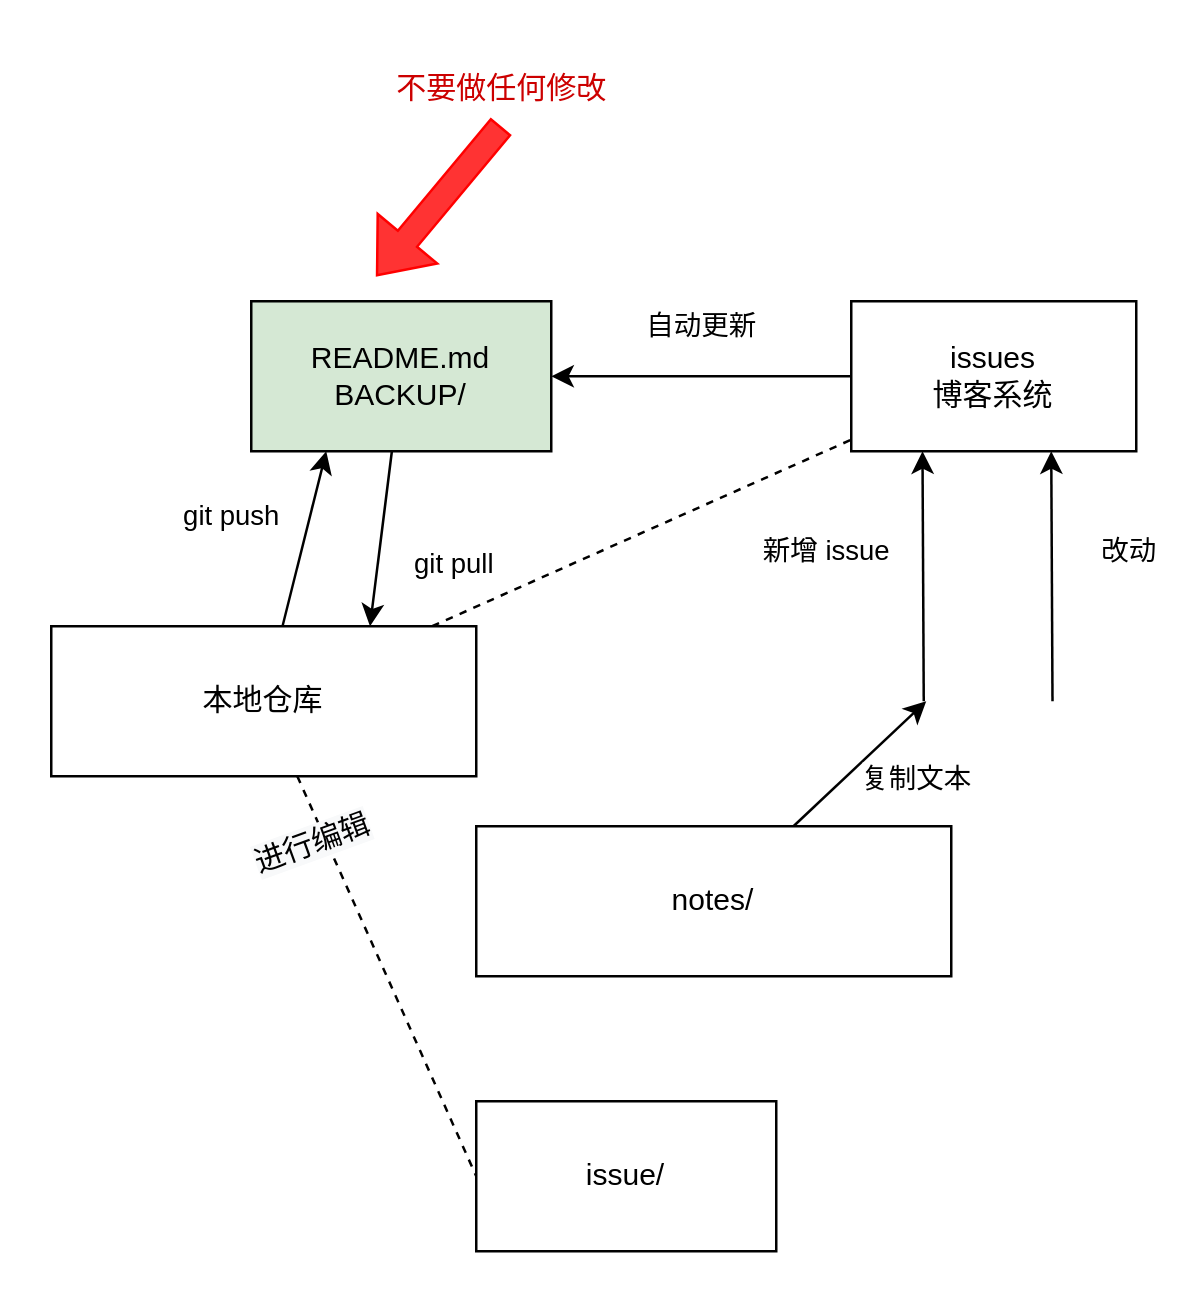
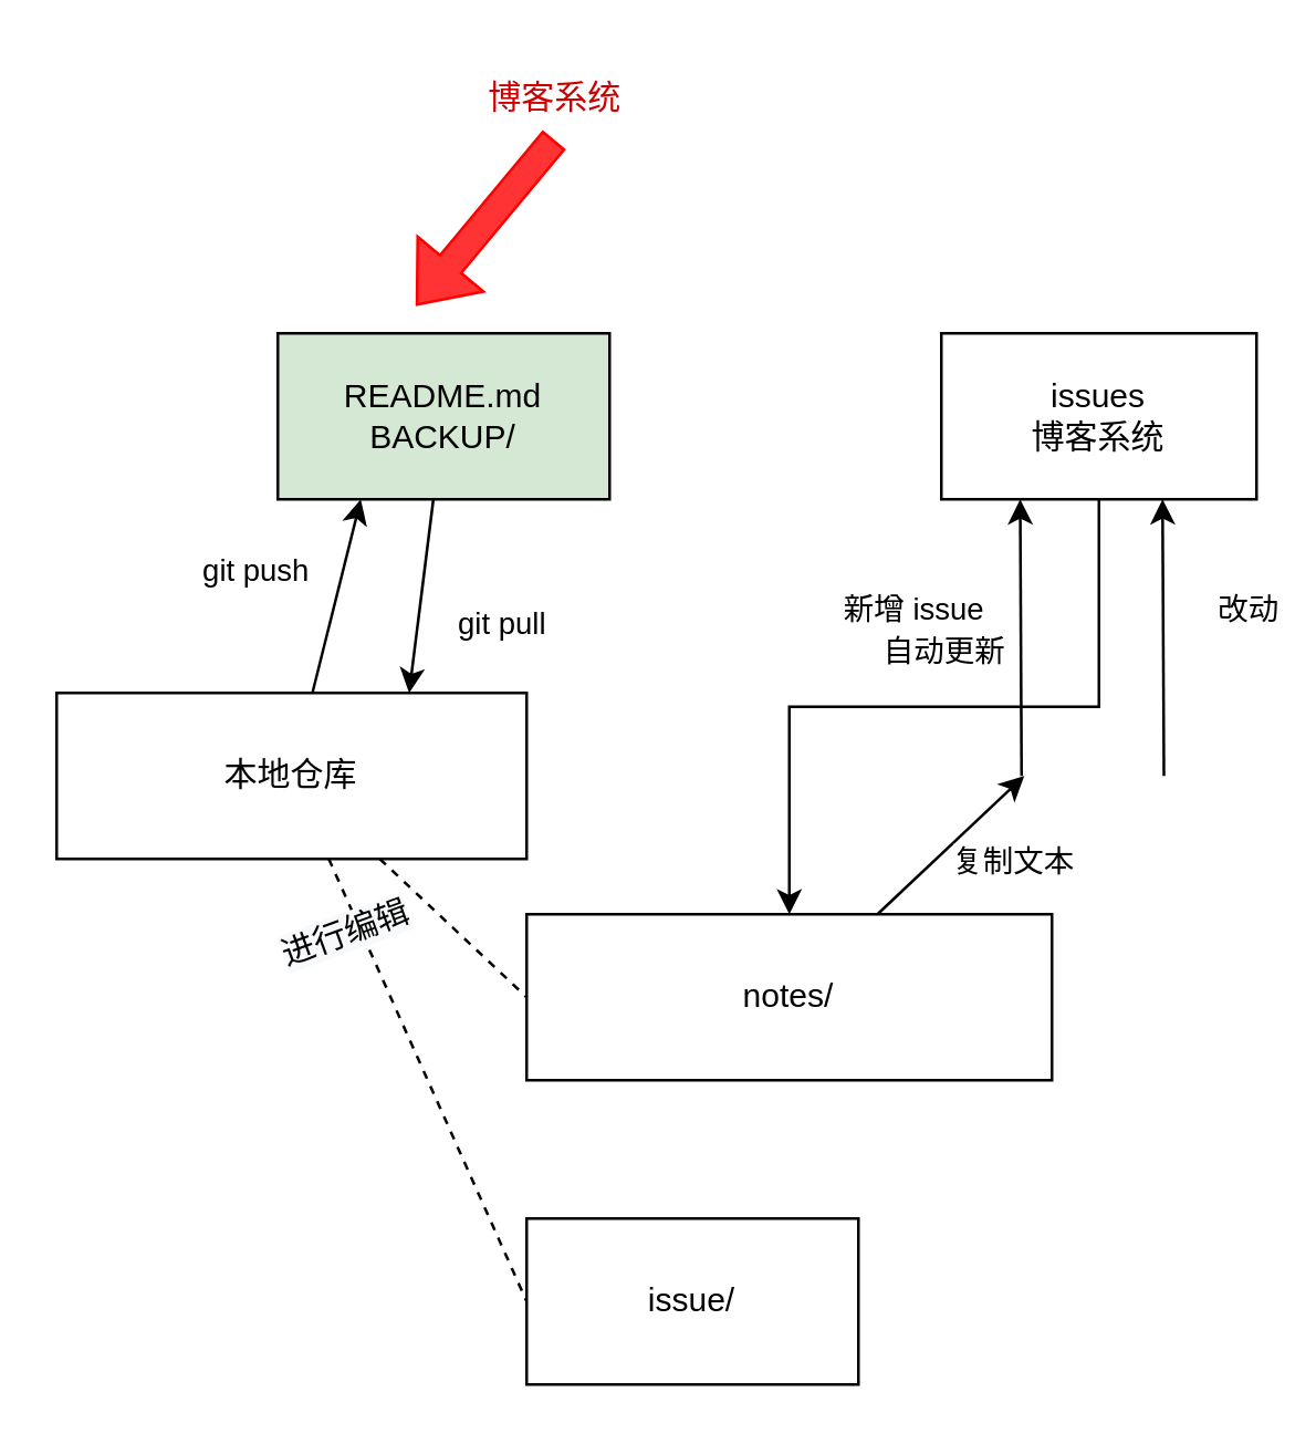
  <mxCell id="0" />
  <mxCell id="1" parent="0" />
- <mxCell id="2" value="自动更新" style="edgeStyle=orthogonalEdgeStyle;rounded=0;orthogonalLoop=1;jettySize=auto;html=1;entryX=1;entryY=0.5;entryDx=0;entryDy=0;" edge="1" parent="1" source="3" target="6"><mxGeometry y="-20" relative="1" as="geometry"><mxPoint as="offset" /></mxGeometry></mxCell>
+ <mxCell id="2" value="自动更新" style="edgeStyle=orthogonalEdgeStyle;rounded=0;orthogonalLoop=1;jettySize=auto;html=1;" edge="1" parent="1" source="3" target="17"><mxGeometry y="-20" relative="1" as="geometry"><mxPoint as="offset" /></mxGeometry></mxCell>
  <mxCell id="3" value="issues&lt;br&gt;博客系统" style="rounded=0;whiteSpace=wrap;html=1;" vertex="1" parent="1"><mxGeometry x="340" y="120" width="114" height="60" as="geometry" /></mxCell>
  <mxCell id="4" style="rounded=0;orthogonalLoop=1;jettySize=auto;html=1;entryX=0.75;entryY=0;entryDx=0;entryDy=0;" edge="1" parent="1" source="6" target="15"><mxGeometry relative="1" as="geometry" /></mxCell>
  <mxCell id="5" value="git pull" style="edgeLabel;html=1;align=center;verticalAlign=middle;resizable=0;points=[];" vertex="1" connectable="0" parent="4"><mxGeometry x="0.017" y="1" relative="1" as="geometry"><mxPoint x="28" y="9" as="offset" /></mxGeometry></mxCell>
  <mxCell id="6" value="README.md&lt;br&gt;BACKUP/" style="rounded=0;whiteSpace=wrap;html=1;fillColor=#d5e8d4;" vertex="1" parent="1"><mxGeometry x="100" y="120" width="120" height="60" as="geometry" /></mxCell>
  <mxCell id="7" value="" style="endArrow=classic;html=1;rounded=0;entryX=0.25;entryY=1;entryDx=0;entryDy=0;" edge="1" parent="1" target="3"><mxGeometry width="50" height="50" relative="1" as="geometry"><mxPoint x="369" y="280" as="sourcePoint" /><mxPoint x="340" y="240" as="targetPoint" /></mxGeometry></mxCell>
  <mxCell id="8" value="新增 issue" style="edgeLabel;html=1;align=center;verticalAlign=middle;resizable=0;points=[];" vertex="1" connectable="0" parent="7"><mxGeometry x="0.14" y="-4" relative="1" as="geometry"><mxPoint x="-43" y="-3" as="offset" /></mxGeometry></mxCell>
  <mxCell id="9" value="" style="endArrow=classic;html=1;rounded=0;entryX=0.25;entryY=1;entryDx=0;entryDy=0;" edge="1" parent="1"><mxGeometry width="50" height="50" relative="1" as="geometry"><mxPoint x="420.5" y="280" as="sourcePoint" /><mxPoint x="420" y="180" as="targetPoint" /></mxGeometry></mxCell>
  <mxCell id="10" value="改动" style="edgeLabel;html=1;align=center;verticalAlign=middle;resizable=0;points=[];" vertex="1" connectable="0" parent="9"><mxGeometry x="0.14" y="-4" relative="1" as="geometry"><mxPoint x="26" y="-3" as="offset" /></mxGeometry></mxCell>
  <mxCell id="11" style="rounded=0;orthogonalLoop=1;jettySize=auto;html=1;entryX=0.25;entryY=1;entryDx=0;entryDy=0;" edge="1" parent="1" source="15" target="6"><mxGeometry relative="1" as="geometry" /></mxCell>
  <mxCell id="12" value="git push" style="edgeLabel;html=1;align=center;verticalAlign=middle;resizable=0;points=[];" vertex="1" connectable="0" parent="11"><mxGeometry x="0.056" y="2" relative="1" as="geometry"><mxPoint x="-28" y="-7" as="offset" /></mxGeometry></mxCell>
- <mxCell id="13" style="edgeStyle=none;rounded=0;orthogonalLoop=1;jettySize=auto;html=1;endArrow=none;endFill=0;dashed=1;" edge="1" parent="1" source="15" target="3"><mxGeometry relative="1" as="geometry" /></mxCell>
+ <mxCell id="13" style="edgeStyle=none;rounded=0;orthogonalLoop=1;jettySize=auto;html=1;entryX=0;entryY=0.5;entryDx=0;entryDy=0;endArrow=none;endFill=0;dashed=1;" edge="1" parent="1" source="15" target="17"><mxGeometry relative="1" as="geometry" /></mxCell>
  <mxCell id="14" style="edgeStyle=none;rounded=0;orthogonalLoop=1;jettySize=auto;html=1;entryX=0;entryY=0.5;entryDx=0;entryDy=0;dashed=1;startArrow=none;startFill=0;endArrow=none;endFill=0;" edge="1" parent="1" source="15" target="18"><mxGeometry relative="1" as="geometry" /></mxCell>
  <mxCell id="15" value="本地仓库" style="rounded=0;whiteSpace=wrap;html=1;" vertex="1" parent="1"><mxGeometry x="20" y="250" width="170" height="60" as="geometry" /></mxCell>
  <mxCell id="16" value="复制文本" style="edgeStyle=none;rounded=0;orthogonalLoop=1;jettySize=auto;html=1;" edge="1" parent="1" source="17"><mxGeometry x="0.341" y="-20" relative="1" as="geometry"><mxPoint x="370" y="280" as="targetPoint" /><mxPoint as="offset" /></mxGeometry></mxCell>
  <mxCell id="17" value="notes/" style="rounded=0;whiteSpace=wrap;html=1;" vertex="1" parent="1"><mxGeometry x="190" y="330" width="190" height="60" as="geometry" /></mxCell>
  <mxCell id="18" value="issue/" style="rounded=0;whiteSpace=wrap;html=1;" vertex="1" parent="1"><mxGeometry x="190" y="440" width="120" height="60" as="geometry" /></mxCell>
  <mxCell id="19" value="" style="shape=flexArrow;endArrow=classic;html=1;rounded=0;strokeColor=#FF0000;fillColor=#FF3333;" edge="1" parent="1"><mxGeometry width="50" height="50" relative="1" as="geometry"><mxPoint x="200" y="50" as="sourcePoint" /><mxPoint x="150" y="110" as="targetPoint" /></mxGeometry></mxCell>
- <mxCell id="20" value="不要做任何修改" style="text;html=1;align=center;verticalAlign=middle;resizable=0;points=[];autosize=1;strokeColor=none;fillColor=none;fontColor=#CC0000;" vertex="1" parent="1"><mxGeometry x="140" y="20" width="120" height="30" as="geometry" /></mxCell>
+ <mxCell id="20" value="博客系统" style="text;html=1;align=center;verticalAlign=middle;resizable=0;points=[];autosize=1;strokeColor=none;fillColor=none;fontColor=#CC0000;" vertex="1" parent="1"><mxGeometry x="140" y="20" width="120" height="30" as="geometry" /></mxCell>
  <mxCell id="21" value="&lt;meta charset=&quot;utf-8&quot;&gt;&lt;span style=&quot;color: rgb(0, 0, 0); font-family: Helvetica; font-size: 12px; font-style: normal; font-variant-ligatures: normal; font-variant-caps: normal; font-weight: 400; letter-spacing: normal; orphans: 2; text-align: center; text-indent: 0px; text-transform: none; widows: 2; word-spacing: 0px; -webkit-text-stroke-width: 0px; background-color: rgb(248, 249, 250); text-decoration-thickness: initial; text-decoration-style: initial; text-decoration-color: initial; float: none; display: inline !important;&quot;&gt;进行编辑&lt;/span&gt;" style="text;whiteSpace=wrap;html=1;fontColor=#CC0000;rotation=-20;" vertex="1" parent="1"><mxGeometry x="100" y="320" width="69.83" height="40" as="geometry" /></mxCell>
